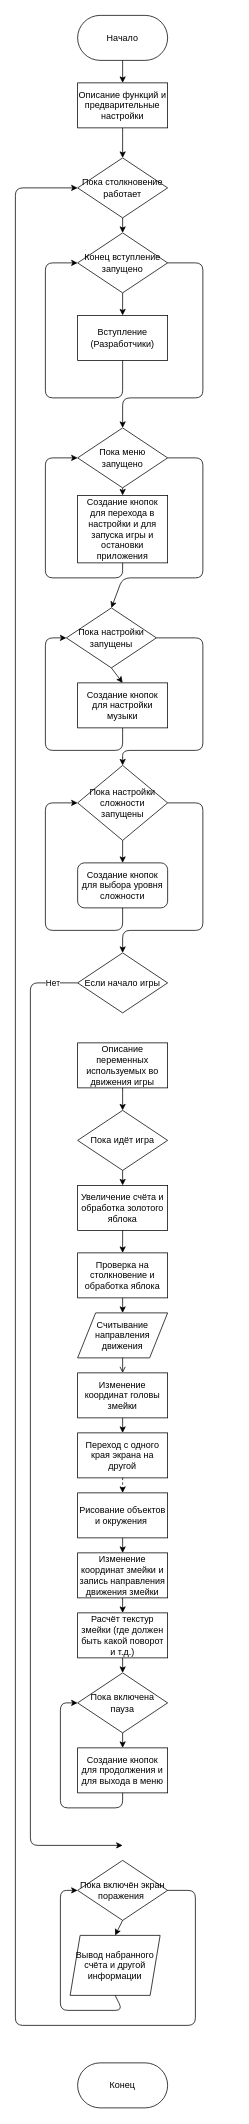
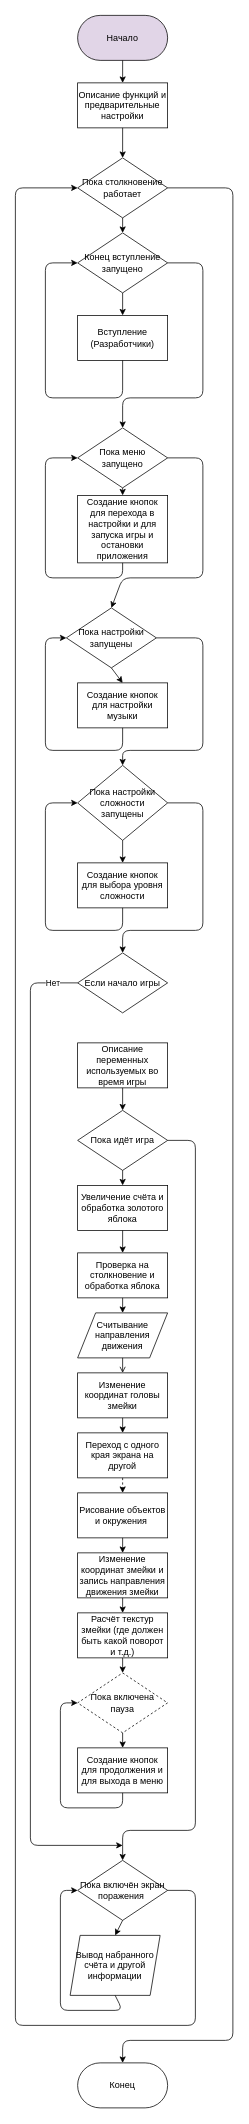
  <mxCell id="0" />
  <mxCell id="1" parent="0" />
- <mxCell id="2" value="Начало" style="rounded=1;whiteSpace=wrap;html=1;arcSize=50;" vertex="1" parent="1"><mxGeometry x="103" y="20" width="120" height="60" as="geometry" /></mxCell>
+ <mxCell id="2" value="Начало" style="rounded=1;whiteSpace=wrap;html=1;arcSize=50;fillColor=#e1d5e7;" vertex="1" parent="1"><mxGeometry x="103" y="20" width="120" height="60" as="geometry" /></mxCell>
  <mxCell id="3" value="Конец" style="rounded=1;whiteSpace=wrap;html=1;arcSize=50;" vertex="1" parent="1"><mxGeometry x="103" y="2750" width="120" height="60" as="geometry" /></mxCell>
  <mxCell id="4" value="Описание функций и предварительные настройки" style="rounded=0;whiteSpace=wrap;html=1;" vertex="1" parent="1"><mxGeometry x="103" y="110" width="120" height="60" as="geometry" /></mxCell>
  <mxCell id="5" value="" style="endArrow=classic;html=1;entryX=0.5;entryY=0;entryDx=0;entryDy=0;exitX=0.5;exitY=1;exitDx=0;exitDy=0;" edge="1" parent="1" source="2" target="4"><mxGeometry width="50" height="50" relative="1" as="geometry"><mxPoint x="-60" y="170" as="sourcePoint" /><mxPoint x="-10" y="120" as="targetPoint" /></mxGeometry></mxCell>
  <mxCell id="6" value="Пока столкновение работает" style="rhombus;whiteSpace=wrap;html=1;" vertex="1" parent="1"><mxGeometry x="103" y="210" width="120" height="80" as="geometry" /></mxCell>
  <mxCell id="7" value="" style="endArrow=classic;html=1;entryX=0.5;entryY=0;entryDx=0;entryDy=0;exitX=0.5;exitY=1;exitDx=0;exitDy=0;" edge="1" parent="1" source="4" target="6"><mxGeometry width="50" height="50" relative="1" as="geometry"><mxPoint x="260" y="190" as="sourcePoint" /><mxPoint x="70" y="200" as="targetPoint" /></mxGeometry></mxCell>
  <mxCell id="8" value="" style="endArrow=classic;html=1;exitX=0.5;exitY=1;exitDx=0;exitDy=0;entryX=0.5;entryY=0;entryDx=0;entryDy=0;" edge="1" parent="1" source="11" target="10"><mxGeometry width="50" height="50" relative="1" as="geometry"><mxPoint x="173" y="180" as="sourcePoint" /><mxPoint x="163" y="320" as="targetPoint" /></mxGeometry></mxCell>
+ <mxCell id="9" value="" style="endArrow=classic;html=1;exitX=1;exitY=0.5;exitDx=0;exitDy=0;entryX=0.5;entryY=0;entryDx=0;entryDy=0;" edge="1" parent="1" source="6" target="3"><mxGeometry width="50" height="50" relative="1" as="geometry"><mxPoint x="223" y="250" as="sourcePoint" /><mxPoint x="163" y="2740" as="targetPoint" /><Array as="points"><mxPoint x="310" y="250" /><mxPoint x="310" y="2720" /><mxPoint x="163" y="2720" /></Array></mxGeometry></mxCell>
  <mxCell id="10" value="Вступление (Разработчики)" style="rounded=0;whiteSpace=wrap;html=1;" vertex="1" parent="1"><mxGeometry x="103" y="420" width="120" height="60" as="geometry" /></mxCell>
  <mxCell id="11" value="Конец вступление запущено" style="rhombus;whiteSpace=wrap;html=1;" vertex="1" parent="1"><mxGeometry x="103" y="310" width="120" height="80" as="geometry" /></mxCell>
  <mxCell id="12" value="" style="endArrow=classic;html=1;exitX=0.5;exitY=1;exitDx=0;exitDy=0;entryX=0.5;entryY=0;entryDx=0;entryDy=0;" edge="1" parent="1" source="6" target="11"><mxGeometry width="50" height="50" relative="1" as="geometry"><mxPoint x="163" y="290" as="sourcePoint" /><mxPoint x="163" y="360" as="targetPoint" /></mxGeometry></mxCell>
  <mxCell id="13" value="Пока меню запущено" style="rhombus;whiteSpace=wrap;html=1;" vertex="1" parent="1"><mxGeometry x="103" y="570" width="120" height="80" as="geometry" /></mxCell>
  <mxCell id="14" value="" style="endArrow=classic;html=1;exitX=0.5;exitY=1;exitDx=0;exitDy=0;entryX=0;entryY=0.5;entryDx=0;entryDy=0;" edge="1" parent="1" source="10" target="11"><mxGeometry width="50" height="50" relative="1" as="geometry"><mxPoint x="0" y="510" as="sourcePoint" /><mxPoint x="100" y="350" as="targetPoint" /><Array as="points"><mxPoint x="163" y="530" /><mxPoint x="60" y="530" /><mxPoint x="60" y="350" /></Array></mxGeometry></mxCell>
  <mxCell id="15" value="" style="endArrow=classic;html=1;exitX=1;exitY=0.5;exitDx=0;exitDy=0;entryX=0.5;entryY=0;entryDx=0;entryDy=0;" edge="1" parent="1" source="11" target="13"><mxGeometry width="50" height="50" relative="1" as="geometry"><mxPoint x="-60" y="550" as="sourcePoint" /><mxPoint x="-10" y="500" as="targetPoint" /><Array as="points"><mxPoint x="270" y="350" /><mxPoint x="270" y="530" /><mxPoint x="163" y="530" /></Array></mxGeometry></mxCell>
  <mxCell id="16" value="Создание кнопок для перехода в настройки и для запуска игры и остановки приложения" style="rounded=0;whiteSpace=wrap;html=1;" vertex="1" parent="1"><mxGeometry x="103" y="660" width="120" height="90" as="geometry" /></mxCell>
  <mxCell id="17" value="" style="endArrow=classic;html=1;entryX=0.5;entryY=0;entryDx=0;entryDy=0;exitX=0.5;exitY=1;exitDx=0;exitDy=0;" edge="1" parent="1" source="13" target="16"><mxGeometry width="50" height="50" relative="1" as="geometry"><mxPoint x="-70" y="720" as="sourcePoint" /><mxPoint x="-20" y="670" as="targetPoint" /></mxGeometry></mxCell>
  <mxCell id="18" value="" style="endArrow=classic;html=1;exitX=0.5;exitY=1;exitDx=0;exitDy=0;" edge="1" parent="1" source="16"><mxGeometry width="50" height="50" relative="1" as="geometry"><mxPoint x="30" y="810" as="sourcePoint" /><mxPoint x="103" y="610" as="targetPoint" /><Array as="points"><mxPoint x="163" y="770" /><mxPoint x="60" y="770" /><mxPoint x="60" y="610" /></Array></mxGeometry></mxCell>
  <mxCell id="19" value="Пока настройки запущены" style="rhombus;whiteSpace=wrap;html=1;" vertex="1" parent="1"><mxGeometry x="88" y="810" width="120" height="80" as="geometry" /></mxCell>
  <mxCell id="20" value="" style="endArrow=classic;html=1;entryX=0.5;entryY=0;entryDx=0;entryDy=0;" edge="1" parent="1" target="19"><mxGeometry width="50" height="50" relative="1" as="geometry"><mxPoint x="223" y="610" as="sourcePoint" /><mxPoint x="20" y="830" as="targetPoint" /><Array as="points"><mxPoint x="270" y="610" /><mxPoint x="270" y="770" /><mxPoint x="163" y="770" /></Array></mxGeometry></mxCell>
  <mxCell id="21" value="Создание кнопок для настройки музыки" style="rounded=0;whiteSpace=wrap;html=1;" vertex="1" parent="1"><mxGeometry x="103" y="910" width="120" height="60" as="geometry" /></mxCell>
  <mxCell id="22" value="" style="endArrow=classic;html=1;entryX=0.5;entryY=0;entryDx=0;entryDy=0;exitX=0.5;exitY=1;exitDx=0;exitDy=0;" edge="1" parent="1" source="19" target="21"><mxGeometry width="50" height="50" relative="1" as="geometry"><mxPoint x="-20" y="940" as="sourcePoint" /><mxPoint x="30" y="890" as="targetPoint" /></mxGeometry></mxCell>
  <mxCell id="23" value="" style="endArrow=classic;html=1;entryX=0;entryY=0.5;entryDx=0;entryDy=0;exitX=0.5;exitY=1;exitDx=0;exitDy=0;" edge="1" parent="1" source="21" target="19"><mxGeometry width="50" height="50" relative="1" as="geometry"><mxPoint x="30" y="1090" as="sourcePoint" /><mxPoint x="80" y="1040" as="targetPoint" /><Array as="points"><mxPoint x="163" y="1000" /><mxPoint x="60" y="1000" /><mxPoint x="60" y="850" /></Array></mxGeometry></mxCell>
  <mxCell id="24" value="" style="endArrow=classic;html=1;exitX=1;exitY=0.5;exitDx=0;exitDy=0;entryX=0.5;entryY=0;entryDx=0;entryDy=0;" edge="1" parent="1" source="19" target="25"><mxGeometry width="50" height="50" relative="1" as="geometry"><mxPoint x="260" y="1130" as="sourcePoint" /><mxPoint x="300" y="960" as="targetPoint" /><Array as="points"><mxPoint x="270" y="850" /><mxPoint x="270" y="1000" /><mxPoint x="163" y="1000" /></Array></mxGeometry></mxCell>
  <mxCell id="25" value="Пока настройки сложности запущены" style="rhombus;whiteSpace=wrap;html=1;" vertex="1" parent="1"><mxGeometry x="103" y="1020" width="120" height="100" as="geometry" /></mxCell>
- <mxCell id="26" value="Создание кнопок для выбора уровня сложности" style="whiteSpace=wrap;html=1;rounded=1;" vertex="1" parent="1"><mxGeometry x="103" y="1150" width="120" height="60" as="geometry" /></mxCell>
+ <mxCell id="26" value="Создание кнопок для выбора уровня сложности" style="rounded=0;whiteSpace=wrap;html=1;" vertex="1" parent="1"><mxGeometry x="103" y="1150" width="120" height="60" as="geometry" /></mxCell>
  <mxCell id="27" value="" style="endArrow=classic;html=1;entryX=0.5;entryY=0;entryDx=0;entryDy=0;exitX=0.5;exitY=1;exitDx=0;exitDy=0;" edge="1" parent="1" source="25" target="26"><mxGeometry width="50" height="50" relative="1" as="geometry"><mxPoint x="40" y="1140" as="sourcePoint" /><mxPoint x="90" y="1090" as="targetPoint" /></mxGeometry></mxCell>
  <mxCell id="28" value="" style="endArrow=classic;html=1;exitX=0.5;exitY=1;exitDx=0;exitDy=0;entryX=0;entryY=0.5;entryDx=0;entryDy=0;" edge="1" parent="1" source="26" target="25"><mxGeometry width="50" height="50" relative="1" as="geometry"><mxPoint x="40" y="1320" as="sourcePoint" /><mxPoint x="90" y="1270" as="targetPoint" /><Array as="points"><mxPoint x="163" y="1240" /><mxPoint x="60" y="1240" /><mxPoint x="60" y="1070" /></Array></mxGeometry></mxCell>
  <mxCell id="29" value="" style="endArrow=classic;html=1;exitX=1;exitY=0.5;exitDx=0;exitDy=0;entryX=0.5;entryY=0;entryDx=0;entryDy=0;" edge="1" parent="1" source="25" target="30"><mxGeometry width="50" height="50" relative="1" as="geometry"><mxPoint x="220" y="1340" as="sourcePoint" /><mxPoint x="163" y="1260" as="targetPoint" /><Array as="points"><mxPoint x="270" y="1070" /><mxPoint x="270" y="1240" /><mxPoint x="163" y="1240" /></Array></mxGeometry></mxCell>
  <mxCell id="30" value="Если начало игры" style="rhombus;whiteSpace=wrap;html=1;" vertex="1" parent="1"><mxGeometry x="103" y="1270" width="120" height="80" as="geometry" /></mxCell>
- <mxCell id="31" value="Описание переменных используемых во движения игры" style="rounded=0;whiteSpace=wrap;html=1;" vertex="1" parent="1"><mxGeometry x="103" y="1390" width="120" height="60" as="geometry" /></mxCell>
+ <mxCell id="31" value="Описание переменных используемых во время игры" style="rounded=0;whiteSpace=wrap;html=1;" vertex="1" parent="1"><mxGeometry x="103" y="1390" width="120" height="60" as="geometry" /></mxCell>
  <mxCell id="32" value="Пока идёт игра" style="rhombus;whiteSpace=wrap;html=1;" vertex="1" parent="1"><mxGeometry x="103" y="1480" width="120" height="80" as="geometry" /></mxCell>
  <mxCell id="33" value="" style="endArrow=classic;html=1;exitX=0.5;exitY=1;exitDx=0;exitDy=0;entryX=0.5;entryY=0;entryDx=0;entryDy=0;" edge="1" parent="1" source="31" target="32"><mxGeometry width="50" height="50" relative="1" as="geometry"><mxPoint x="-10" y="1450" as="sourcePoint" /><mxPoint x="40" y="1400" as="targetPoint" /></mxGeometry></mxCell>
  <mxCell id="34" value="Нет" style="endArrow=classic;html=1;exitX=0;exitY=0.5;exitDx=0;exitDy=0;" edge="1" parent="1" source="30"><mxGeometry x="-0.951" width="50" height="50" relative="1" as="geometry"><mxPoint x="-30" y="1410" as="sourcePoint" /><mxPoint x="163" y="2460" as="targetPoint" /><Array as="points"><mxPoint x="40" y="1310" /><mxPoint x="40" y="2460" /></Array><mxPoint as="offset" /></mxGeometry></mxCell>
+ <mxCell id="35" value="" style="endArrow=classic;html=1;exitX=1;exitY=0.5;exitDx=0;exitDy=0;entryX=0.5;entryY=0;entryDx=0;entryDy=0;" edge="1" parent="1" source="32" target="57"><mxGeometry width="50" height="50" relative="1" as="geometry"><mxPoint x="350" y="1580" as="sourcePoint" /><mxPoint x="400" y="1530" as="targetPoint" /><Array as="points"><mxPoint x="260" y="1520" /><mxPoint x="260" y="2440" /><mxPoint x="163" y="2440" /></Array></mxGeometry></mxCell>
  <mxCell id="36" value="" style="endArrow=classic;html=1;exitX=0.5;exitY=1;exitDx=0;exitDy=0;entryX=0.5;entryY=0;entryDx=0;entryDy=0;" edge="1" parent="1" source="32" target="37"><mxGeometry width="50" height="50" relative="1" as="geometry"><mxPoint x="-30" y="1600" as="sourcePoint" /><mxPoint x="163" y="1580" as="targetPoint" /></mxGeometry></mxCell>
  <mxCell id="37" value="Увеличение счёта и обработка золотого яблока" style="rounded=0;whiteSpace=wrap;html=1;" vertex="1" parent="1"><mxGeometry x="103" y="1580" width="120" height="60" as="geometry" /></mxCell>
  <mxCell id="38" value="Проверка на столкновение и обработка яблока" style="rounded=0;whiteSpace=wrap;html=1;" vertex="1" parent="1"><mxGeometry x="103" y="1670" width="120" height="60" as="geometry" /></mxCell>
  <mxCell id="39" value="" style="endArrow=classic;html=1;exitX=0.5;exitY=1;exitDx=0;exitDy=0;entryX=0.5;entryY=0;entryDx=0;entryDy=0;" edge="1" parent="1" source="37" target="38"><mxGeometry width="50" height="50" relative="1" as="geometry"><mxPoint x="173" y="1570" as="sourcePoint" /><mxPoint x="173" y="1590" as="targetPoint" /></mxGeometry></mxCell>
  <mxCell id="40" value="Считывание направления движения" style="shape=parallelogram;perimeter=parallelogramPerimeter;whiteSpace=wrap;html=1;" vertex="1" parent="1"><mxGeometry x="103" y="1750" width="120" height="60" as="geometry" /></mxCell>
  <mxCell id="41" value="" style="endArrow=classic;html=1;exitX=0.5;exitY=1;exitDx=0;exitDy=0;entryX=0.5;entryY=0;entryDx=0;entryDy=0;" edge="1" parent="1" source="38" target="40"><mxGeometry width="50" height="50" relative="1" as="geometry"><mxPoint x="-20" y="1810" as="sourcePoint" /><mxPoint x="30" y="1760" as="targetPoint" /></mxGeometry></mxCell>
  <mxCell id="42" value="Изменение координат головы змейки" style="rounded=0;whiteSpace=wrap;html=1;" vertex="1" parent="1"><mxGeometry x="103" y="1830" width="120" height="60" as="geometry" /></mxCell>
  <mxCell id="43" value="" style="endArrow=open;html=1;exitX=0.5;exitY=1;exitDx=0;exitDy=0;entryX=0.5;entryY=0;entryDx=0;entryDy=0;" edge="1" parent="1" source="40" target="42"><mxGeometry width="50" height="50" relative="1" as="geometry"><mxPoint x="20" y="1870" as="sourcePoint" /><mxPoint x="70" y="1820" as="targetPoint" /></mxGeometry></mxCell>
  <mxCell id="44" value="Переход с одного края экрана на другой" style="rounded=0;whiteSpace=wrap;html=1;" vertex="1" parent="1"><mxGeometry x="103" y="1910" width="120" height="60" as="geometry" /></mxCell>
  <mxCell id="45" value="" style="endArrow=classic;html=1;exitX=0.5;exitY=1;exitDx=0;exitDy=0;entryX=0.5;entryY=0;entryDx=0;entryDy=0;" edge="1" parent="1" source="42" target="44"><mxGeometry width="50" height="50" relative="1" as="geometry"><mxPoint x="50" y="2020" as="sourcePoint" /><mxPoint x="100" y="1970" as="targetPoint" /></mxGeometry></mxCell>
  <mxCell id="46" value="Рисование объектов и окружения&amp;nbsp;" style="rounded=0;whiteSpace=wrap;html=1;" vertex="1" parent="1"><mxGeometry x="103" y="1990" width="120" height="60" as="geometry" /></mxCell>
  <mxCell id="47" value="" style="endArrow=classic;html=1;exitX=0.5;exitY=1;exitDx=0;exitDy=0;entryX=0.5;entryY=0;entryDx=0;entryDy=0;dashed=1;" edge="1" parent="1" source="44" target="46"><mxGeometry width="50" height="50" relative="1" as="geometry"><mxPoint x="-20" y="2050" as="sourcePoint" /><mxPoint x="30" y="2000" as="targetPoint" /></mxGeometry></mxCell>
  <mxCell id="48" value="Изменение координат змейки и запись направления движения змейки" style="rounded=0;whiteSpace=wrap;html=1;" vertex="1" parent="1"><mxGeometry x="103" y="2070" width="120" height="60" as="geometry" /></mxCell>
  <mxCell id="49" value="" style="endArrow=classic;html=1;exitX=0.5;exitY=1;exitDx=0;exitDy=0;entryX=0.5;entryY=0;entryDx=0;entryDy=0;" edge="1" parent="1" source="46" target="48"><mxGeometry width="50" height="50" relative="1" as="geometry"><mxPoint x="30" y="2200" as="sourcePoint" /><mxPoint x="80" y="2150" as="targetPoint" /></mxGeometry></mxCell>
  <mxCell id="50" value="Расчёт текстур змейки (где должен быть какой поворот и т.д.)" style="rounded=0;whiteSpace=wrap;html=1;" vertex="1" parent="1"><mxGeometry x="103" y="2150" width="120" height="60" as="geometry" /></mxCell>
  <mxCell id="51" value="" style="endArrow=classic;html=1;exitX=0.5;exitY=1;exitDx=0;exitDy=0;entryX=0.5;entryY=0;entryDx=0;entryDy=0;" edge="1" parent="1" source="48" target="50"><mxGeometry width="50" height="50" relative="1" as="geometry"><mxPoint x="-30" y="2180" as="sourcePoint" /><mxPoint x="20" y="2130" as="targetPoint" /></mxGeometry></mxCell>
- <mxCell id="52" value="Пока включена пауза" style="rhombus;whiteSpace=wrap;html=1;" vertex="1" parent="1"><mxGeometry x="103" y="2230" width="120" height="80" as="geometry" /></mxCell>
+ <mxCell id="52" value="Пока включена пауза" style="rhombus;whiteSpace=wrap;html=1;dashed=1;" vertex="1" parent="1"><mxGeometry x="103" y="2230" width="120" height="80" as="geometry" /></mxCell>
  <mxCell id="53" value="" style="endArrow=classic;html=1;exitX=0.5;exitY=1;exitDx=0;exitDy=0;entryX=0.5;entryY=0;entryDx=0;entryDy=0;" edge="1" parent="1" source="50" target="52"><mxGeometry width="50" height="50" relative="1" as="geometry"><mxPoint x="10" y="2280" as="sourcePoint" /><mxPoint x="60" y="2230" as="targetPoint" /></mxGeometry></mxCell>
  <mxCell id="54" value="Создание кнопок для продолжения и для выхода в меню" style="rounded=0;whiteSpace=wrap;html=1;" vertex="1" parent="1"><mxGeometry x="103" y="2330" width="120" height="60" as="geometry" /></mxCell>
  <mxCell id="55" value="" style="endArrow=classic;html=1;exitX=0.5;exitY=1;exitDx=0;exitDy=0;entryX=0.5;entryY=0;entryDx=0;entryDy=0;" edge="1" parent="1" source="52" target="54"><mxGeometry width="50" height="50" relative="1" as="geometry"><mxPoint x="40" y="2350" as="sourcePoint" /><mxPoint x="90" y="2300" as="targetPoint" /></mxGeometry></mxCell>
  <mxCell id="56" value="" style="endArrow=classic;html=1;exitX=0.5;exitY=1;exitDx=0;exitDy=0;entryX=0;entryY=0.5;entryDx=0;entryDy=0;" edge="1" parent="1" source="54" target="52"><mxGeometry width="50" height="50" relative="1" as="geometry"><mxPoint x="-40" y="2470" as="sourcePoint" /><mxPoint x="10" y="2420" as="targetPoint" /><Array as="points"><mxPoint x="163" y="2410" /><mxPoint x="80" y="2410" /><mxPoint x="80" y="2270" /></Array></mxGeometry></mxCell>
  <mxCell id="57" value="Пока включён экран поражения&amp;nbsp;" style="rhombus;whiteSpace=wrap;html=1;" vertex="1" parent="1"><mxGeometry x="103" y="2480" width="120" height="80" as="geometry" /></mxCell>
  <mxCell id="58" value="Вывод набранного счёта и другой информации" style="shape=parallelogram;perimeter=parallelogramPerimeter;whiteSpace=wrap;html=1;size=0.111;" vertex="1" parent="1"><mxGeometry x="93" y="2580" width="120" height="80" as="geometry" /></mxCell>
  <mxCell id="59" value="" style="endArrow=classic;html=1;exitX=0.5;exitY=1;exitDx=0;exitDy=0;entryX=0.5;entryY=0;entryDx=0;entryDy=0;" edge="1" parent="1" source="57" target="58"><mxGeometry width="50" height="50" relative="1" as="geometry"><mxPoint x="-10" y="2590" as="sourcePoint" /><mxPoint x="40" y="2540" as="targetPoint" /></mxGeometry></mxCell>
  <mxCell id="60" value="" style="endArrow=classic;html=1;exitX=0.5;exitY=1;exitDx=0;exitDy=0;entryX=0;entryY=0.5;entryDx=0;entryDy=0;" edge="1" parent="1" source="58" target="57"><mxGeometry width="50" height="50" relative="1" as="geometry"><mxPoint x="20" y="2790" as="sourcePoint" /><mxPoint x="70" y="2740" as="targetPoint" /><Array as="points"><mxPoint x="163" y="2680" /><mxPoint x="80" y="2680" /><mxPoint x="80" y="2520" /></Array></mxGeometry></mxCell>
  <mxCell id="61" value="" style="endArrow=classic;html=1;exitX=1;exitY=0.5;exitDx=0;exitDy=0;entryX=0;entryY=0.5;entryDx=0;entryDy=0;" edge="1" parent="1" source="57" target="6"><mxGeometry width="50" height="50" relative="1" as="geometry"><mxPoint x="330" y="2580" as="sourcePoint" /><mxPoint x="-20" y="224" as="targetPoint" /><Array as="points"><mxPoint x="260" y="2520" /><mxPoint x="260" y="2700" /><mxPoint x="20" y="2700" /><mxPoint x="20" y="250" /></Array></mxGeometry></mxCell>
